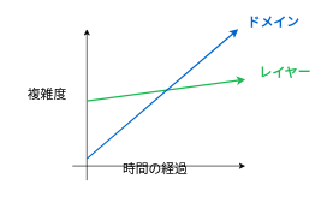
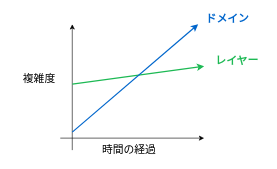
  <mxCell id="0" />
  <mxCell id="1" parent="0" />
  <mxCell id="2" value="" style="endArrow=classic;html=1;" edge="1" parent="1"><mxGeometry width="50" height="50" relative="1" as="geometry"><mxPoint x="100" y="230" as="sourcePoint" /><mxPoint x="340" y="230" as="targetPoint" /></mxGeometry></mxCell>
- <mxCell id="3" value="&lt;font style=&quot;font-size: 18px&quot;&gt;時間の経過&lt;/font&gt;" style="text;html=1;strokeColor=none;fillColor=none;align=center;verticalAlign=middle;whiteSpace=wrap;rounded=0;" vertex="1" parent="1"><mxGeometry x="150" y="225" width="130" height="20" as="geometry" /></mxCell>
+ <mxCell id="3" value="&lt;font style=&quot;font-size: 18px&quot;&gt;時間の経過&lt;/font&gt;" style="text;html=1;strokeColor=none;fillColor=none;align=center;verticalAlign=middle;whiteSpace=wrap;rounded=0;" vertex="1" parent="1"><mxGeometry x="150" y="240" width="130" height="20" as="geometry" /></mxCell>
  <mxCell id="4" value="" style="endArrow=classic;html=1;" edge="1" parent="1"><mxGeometry width="50" height="50" relative="1" as="geometry"><mxPoint x="120" y="250" as="sourcePoint" /><mxPoint x="120" y="40" as="targetPoint" /></mxGeometry></mxCell>
  <mxCell id="5" value="&lt;font style=&quot;font-size: 18px&quot;&gt;複雑度&lt;/font&gt;" style="text;html=1;strokeColor=none;fillColor=none;align=center;verticalAlign=middle;whiteSpace=wrap;rounded=0;" vertex="1" parent="1"><mxGeometry x="20" y="120" width="90" height="20" as="geometry" /></mxCell>
  <mxCell id="6" value="" style="endArrow=classic;html=1;strokeColor=#1DB954;strokeWidth=2;endFill=1;" edge="1" parent="1"><mxGeometry width="50" height="50" relative="1" as="geometry"><mxPoint x="120" y="140" as="sourcePoint" /><mxPoint x="340" y="110" as="targetPoint" /></mxGeometry></mxCell>
  <mxCell id="7" value="&lt;font style=&quot;font-size: 18px&quot; color=&quot;#1db954&quot;&gt;&lt;b&gt;レイヤー&lt;/b&gt;&lt;/font&gt;" style="text;html=1;strokeColor=none;fillColor=none;align=center;verticalAlign=middle;whiteSpace=wrap;rounded=0;" vertex="1" parent="1"><mxGeometry x="350" y="90" width="90" height="20" as="geometry" /></mxCell>
  <mxCell id="8" value="" style="endArrow=classic;html=1;strokeWidth=2;strokeColor=#0066CC;" edge="1" parent="1"><mxGeometry width="50" height="50" relative="1" as="geometry"><mxPoint x="120" y="220" as="sourcePoint" /><mxPoint x="330" y="40" as="targetPoint" /></mxGeometry></mxCell>
  <mxCell id="9" value="&lt;font style=&quot;font-size: 18px&quot; color=&quot;#0066cc&quot;&gt;&lt;b&gt;ドメイン&lt;/b&gt;&lt;/font&gt;" style="text;html=1;strokeColor=none;fillColor=none;align=center;verticalAlign=middle;whiteSpace=wrap;rounded=0;" vertex="1" parent="1"><mxGeometry x="334" y="20" width="90" height="20" as="geometry" /></mxCell>
